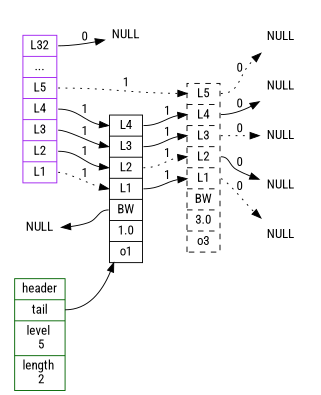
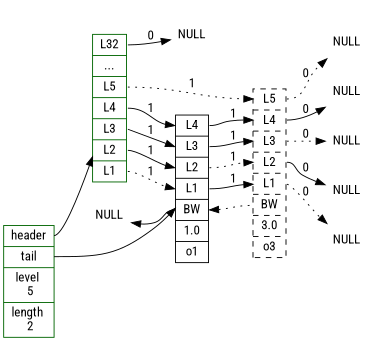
  digraph {
    fontname="Roboto Condensed"
    rankdir=LR
    node [color=darkgreen fontname="Roboto Condensed" shape=plaintext]
    edge [fontname="Roboto Condensed" style=solid tailport=l4]
    n1 [color=purple label=NULL width=0.5]
    n2 [color=purple label=NULL width=0.5]
    n3 [color=black label=NULL width=0.5]
    n4 [color=black label=NULL width=0.5]
    n5 [label=NULL width=0.5]
-   n6 [color=purple label=" <l32> L32 | ... | <l5> L5 | <l4> L4 | <l3> L3 | <l2> L2 | <l1> L1 " shape=record width=0.5]
+   n6 [label=" <l32> L32 | ... | <l5> L5 | <l4> L4 | <l3> L3 | <l2> L2 | <l1> L1 " shape=record width=0.5]
    n7 [label=NULL width=0.5]
    n8 [label=NULL width=0.5]
    n9 [color=black label=" <l4> L4 | <l3> L3 | <l2> L2 | <l1> L1 | <backward> BW | 1.0 | o1 " shape=record width=0.5]
    n10 [color=black label=" <l5> L5 | <l4> L4 | <l3> L3 | <l2> L2 | <l1> L1 | <backward> BW | 3.0 | o3 " shape=record style=dashed width=0.5]
    n11 [label=" <header> header | <tail> tail | level \n 5 | length \n 2 " shape=record width=0.5]
    subgraph cluster_1 {
      style=invisible
      n1
      n2
      n3
      n4
      n5
    }
    subgraph cluster_2 {
      style=invisible
      n6
      n7
      n8
      n9
      n10
    }
    n6 -> n8 [label=0 tailport=l32]
    n6 -> n9 [headport=l4 label=1]
    n6 -> n9 [headport=l3 label=1 tailport=l3]
    n6 -> n9 [headport=l2 label=1 tailport=l2]
    n6 -> n9 [headport=l1 label=1 style=dotted tailport=l1]
    n6 -> n10 [headport=l5 label=1 style=dotted tailport=l5]
    n7 -> n9 [dir=back headport=backward]
    n9 -> n10 [headport=l4 label=1]
    n9 -> n10 [headport=l3 label=1 tailport=l3]
    n9 -> n10 [headport=l2 label=1 style=dotted tailport=l2]
    n9 -> n10 [headport=l1 label=1 tailport=l1]
+   n9 -> n10 [dir=back headport=backward style=dotted tailport=backward]
    n10 -> n1 [label=0 style=dotted tailport=l1]
    n10 -> n2 [label=0 tailport=l2]
    n10 -> n3 [label=0 style=dotted tailport=l3]
    n10 -> n4 [label=0]
    n10 -> n5 [label=0 style=dotted tailport=l5]
+   n11 -> n6 [tailport=header]
    n11 -> n9 [tailport=tail]
  }
